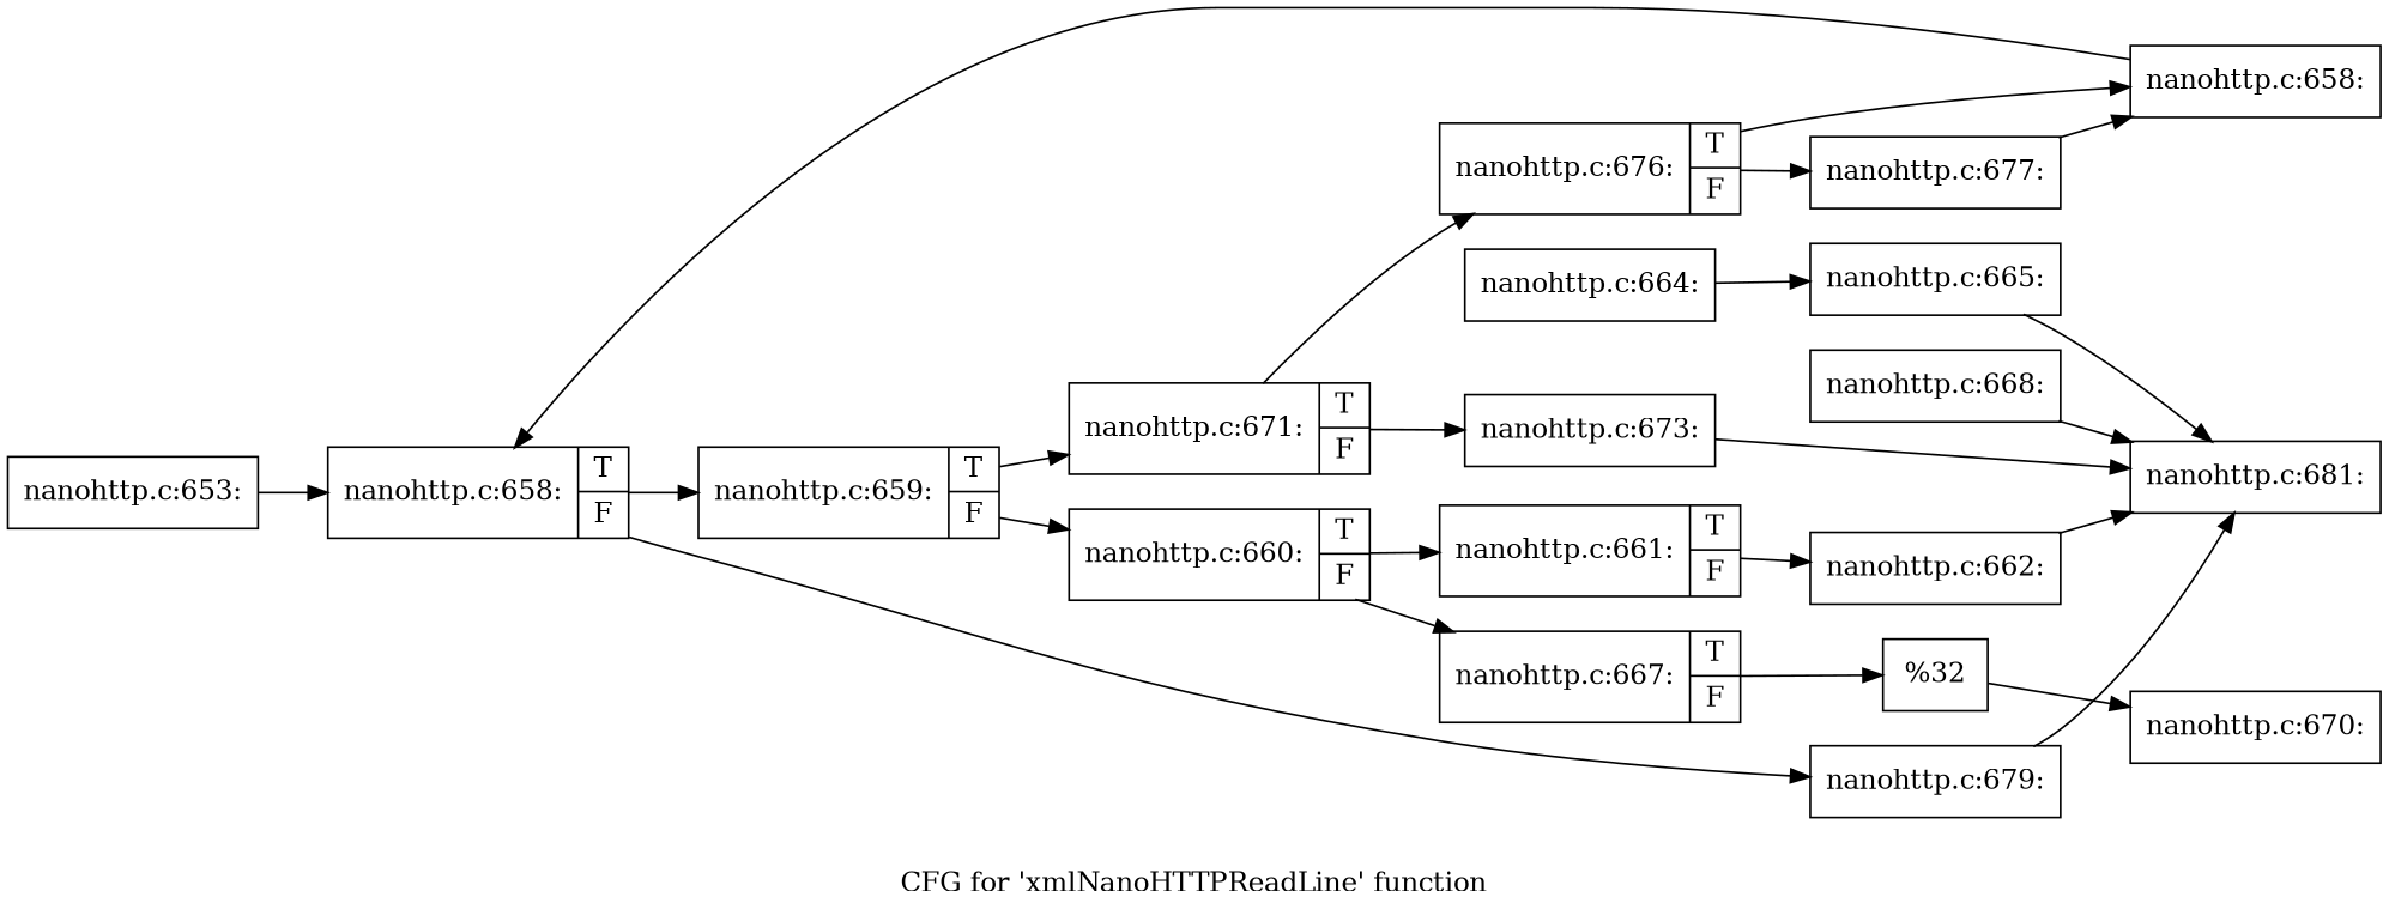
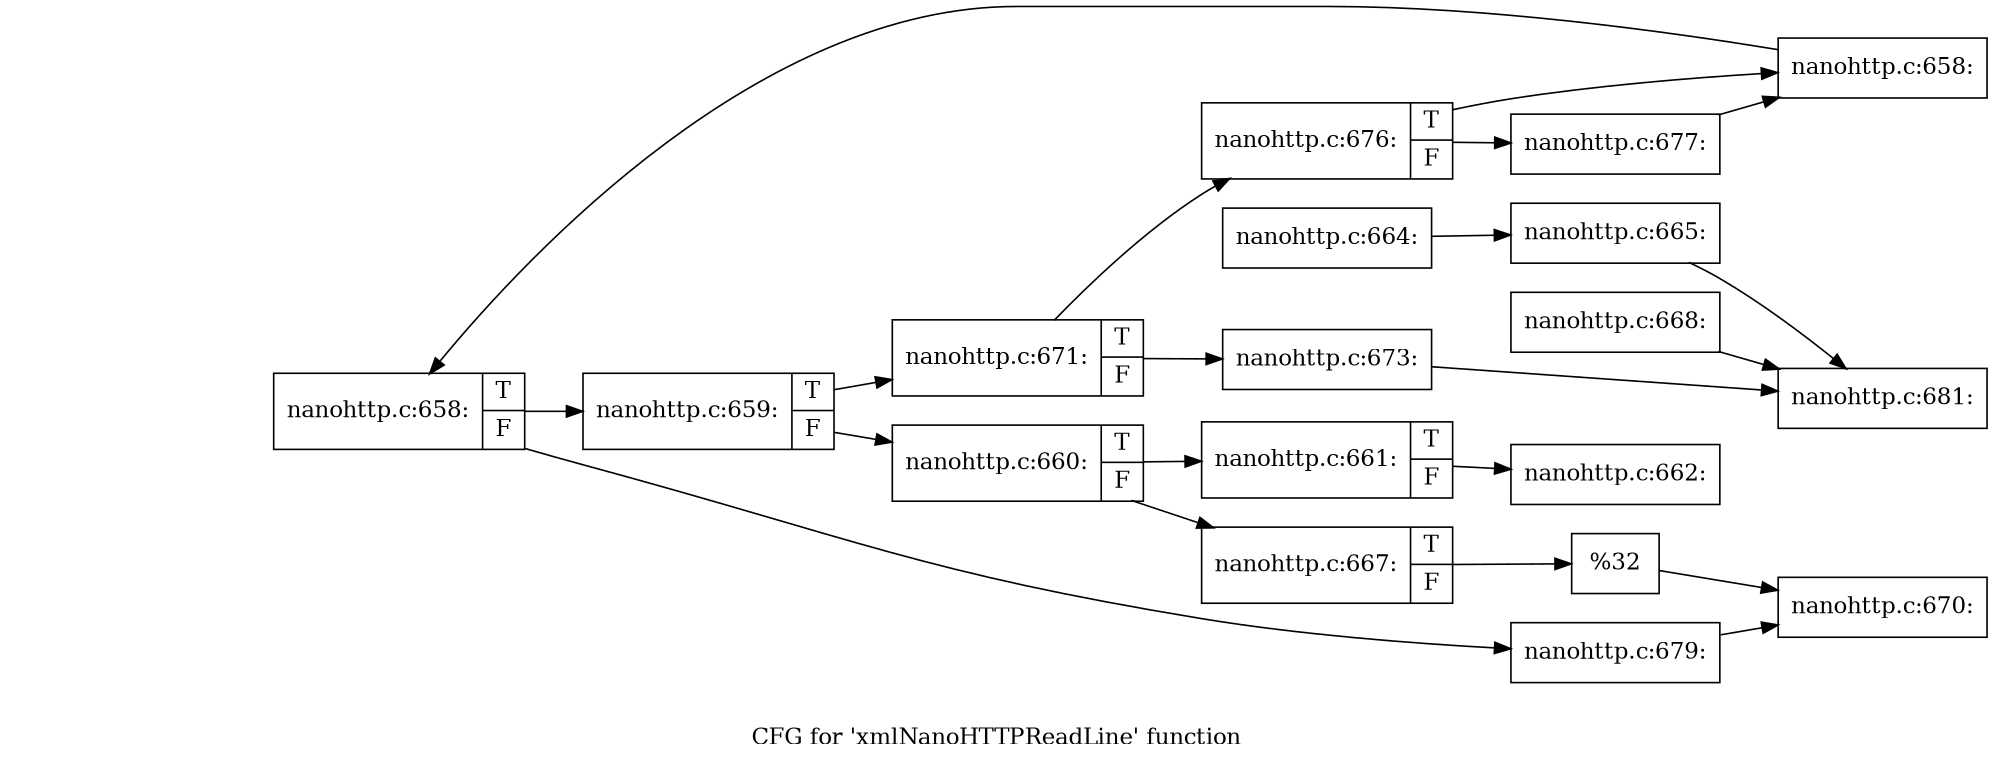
  digraph {
    label="CFG for 'xmlNanoHTTPReadLine' function"
    rankdir=LR
    node [shape=record]
-   n1 [label="{nanohttp.c:653:}"]
    n2 [label="{nanohttp.c:658:|{<s0>T|<s1>F}}"]
    n3 [label="{nanohttp.c:659:|{<s0>T|<s1>F}}"]
    n4 [label="{nanohttp.c:679:}"]
    n5 [label="{nanohttp.c:660:|{<s0>T|<s1>F}}"]
    n6 [label="{nanohttp.c:671:|{<s0>T|<s1>F}}"]
    n7 [label="{nanohttp.c:681:}"]
    n8 [label="{nanohttp.c:661:|{<s0>T|<s1>F}}"]
    n9 [label="{nanohttp.c:667:|{<s0>T|<s1>F}}"]
    n10 [label="{nanohttp.c:673:}"]
    n11 [label="{nanohttp.c:676:|{<s0>T|<s1>F}}"]
    n12 [label="{nanohttp.c:662:}"]
    n13 [label="{%32}"]
    n14 [label="{nanohttp.c:677:}"]
    n15 [label="{nanohttp.c:658:}"]
    n16 [label="{nanohttp.c:664:}"]
    n17 [label="{nanohttp.c:665:}"]
    n18 [label="{nanohttp.c:668:}"]
    n19 [label="{nanohttp.c:670:}"]
-   n1 -> n2
    n2 -> n3
    n2 -> n4
    n3 -> n5
    n3 -> n6
-   n4 -> n7
+   n4 -> n19
    n5 -> n8
    n5 -> n9
    n6 -> n10
    n6 -> n11
    n8 -> n12
    n9 -> n13
    n10 -> n7
    n11 -> n14
    n11 -> n15
-   n12 -> n7
    n13 -> n19
    n14 -> n15
    n15 -> n2
    n16 -> n17
    n17 -> n7
    n18 -> n7
  }
